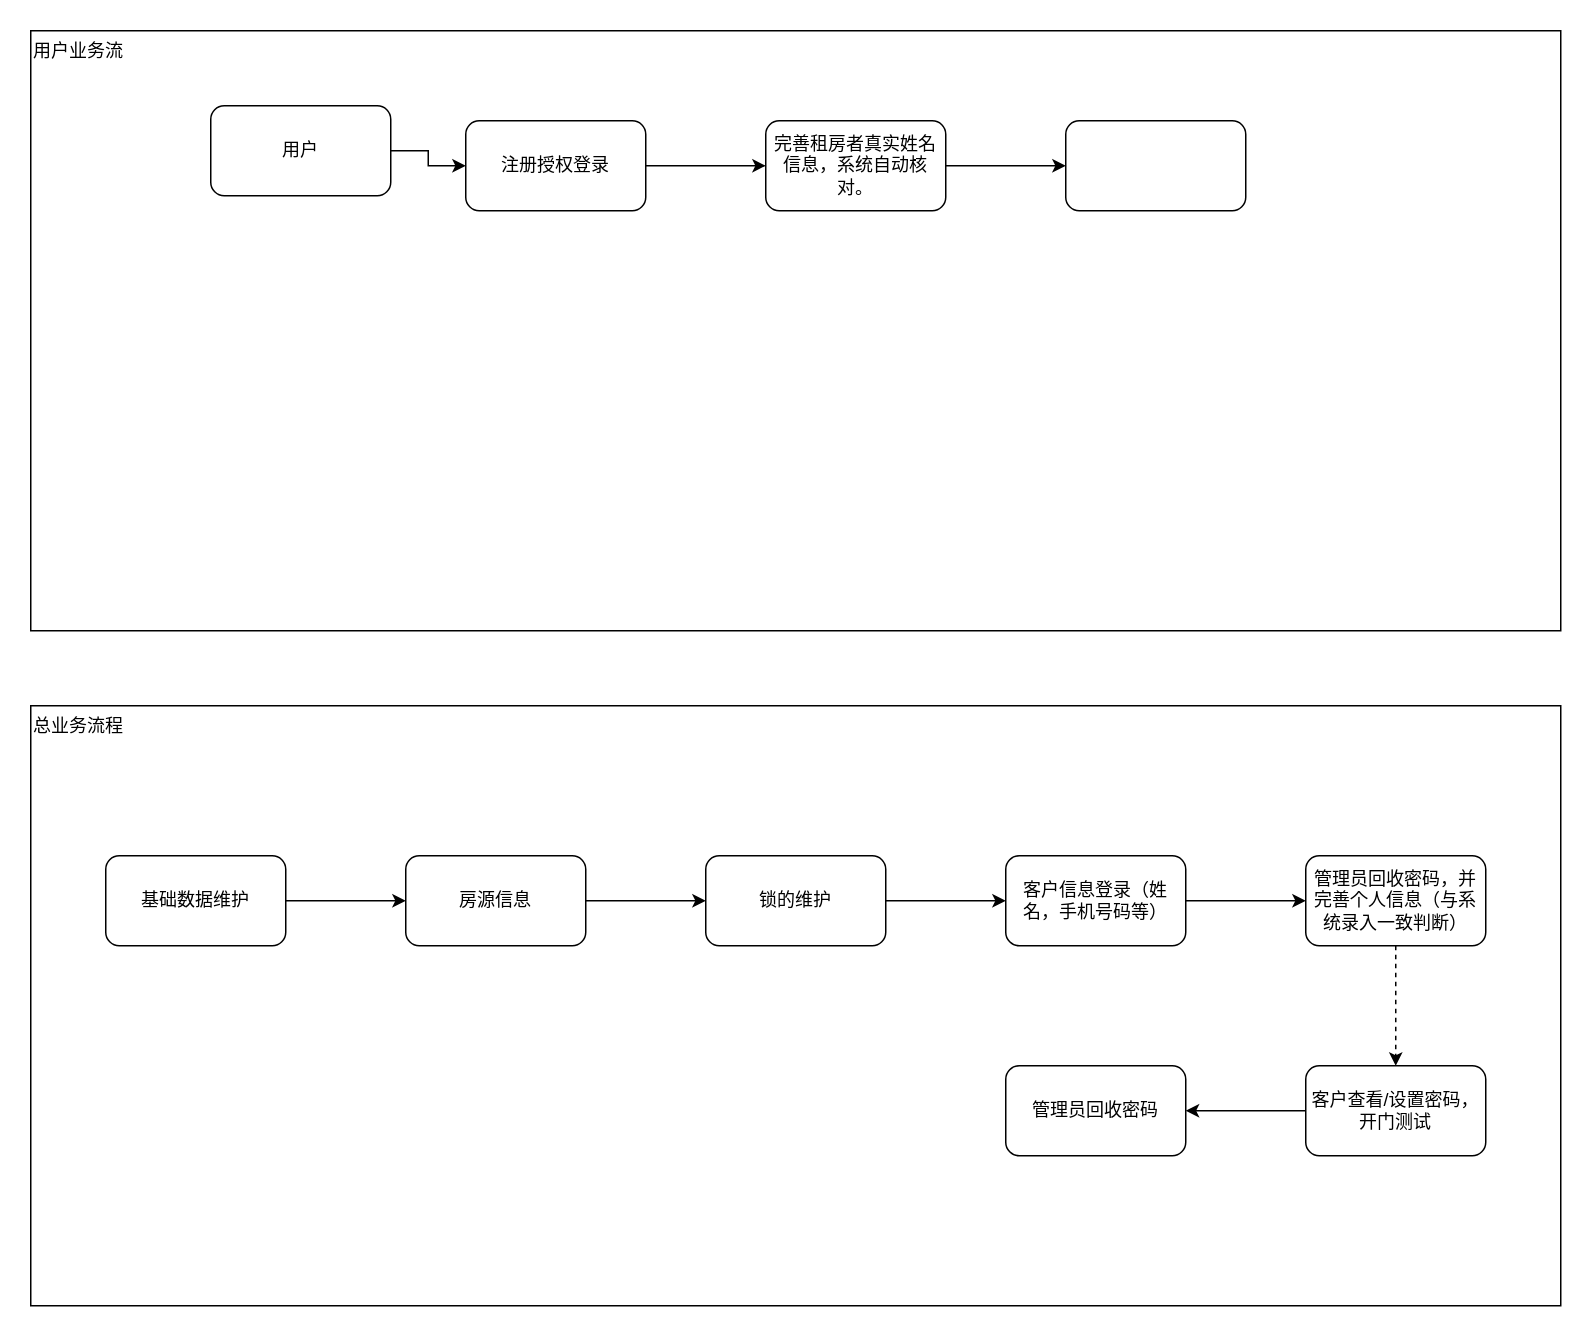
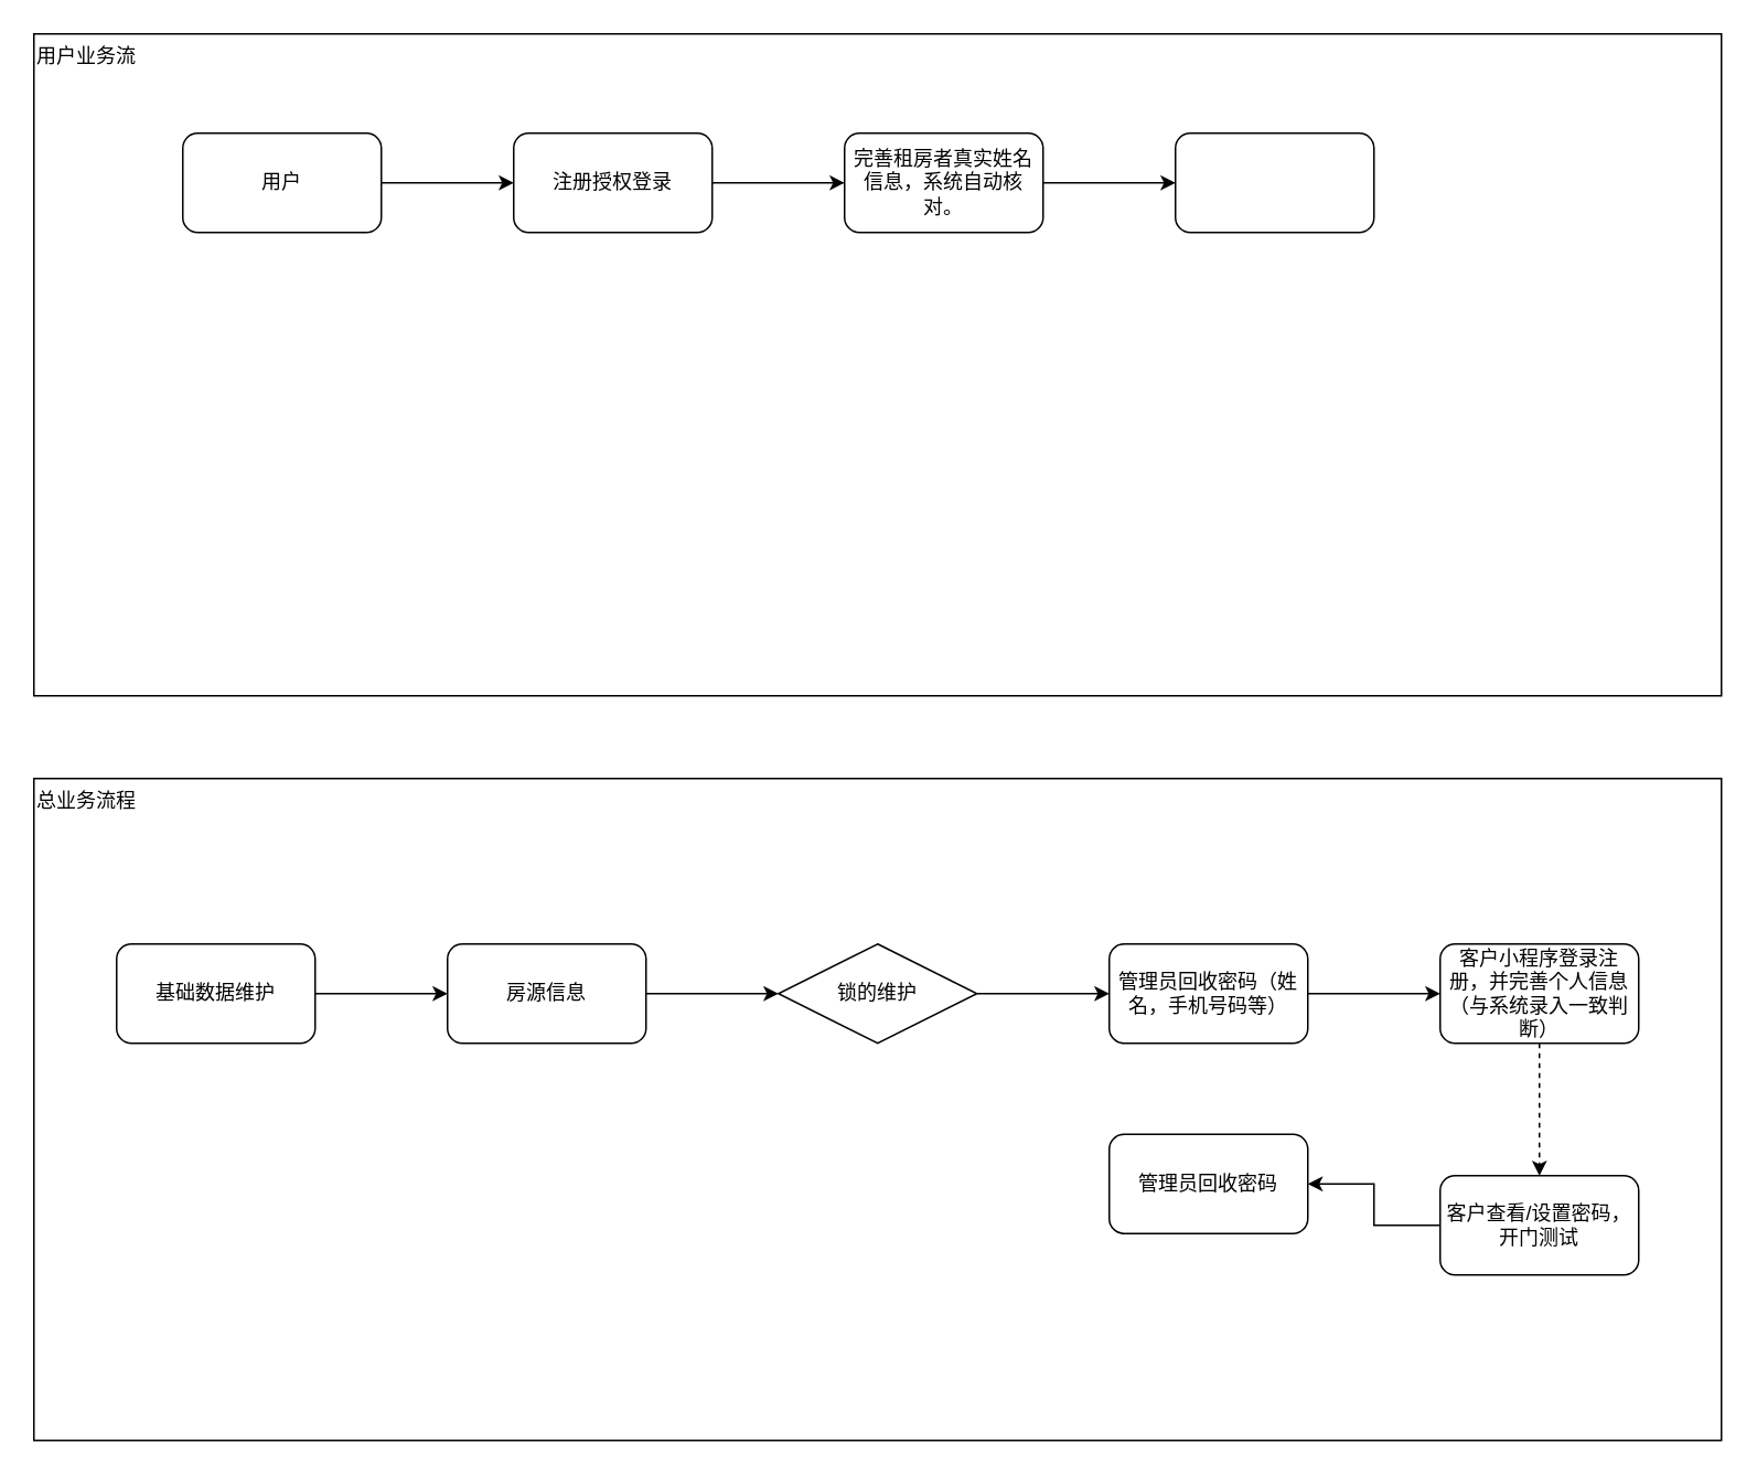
  <mxCell id="0" />
  <mxCell id="1" parent="0" />
  <mxCell id="2" value="总业务流程" style="rounded=0;whiteSpace=wrap;html=1;align=left;verticalAlign=top;movable=1;resizable=1;rotatable=1;deletable=1;editable=1;connectable=1;" parent="1" vertex="1"><mxGeometry x="20" y="470" width="1020" height="400" as="geometry" /></mxCell>
  <mxCell id="3" value="用户业务流" style="rounded=0;whiteSpace=wrap;html=1;align=left;verticalAlign=top;movable=0;resizable=0;rotatable=0;deletable=0;editable=0;connectable=0;" parent="1" vertex="1"><mxGeometry x="20" y="20" width="1020" height="400" as="geometry" /></mxCell>
  <mxCell id="4" value="" style="edgeStyle=orthogonalEdgeStyle;rounded=0;orthogonalLoop=1;jettySize=auto;html=1;" parent="1" source="5" target="9" edge="1"><mxGeometry relative="1" as="geometry" /></mxCell>
- <mxCell id="5" value="用户" style="rounded=1;whiteSpace=wrap;html=1;" parent="1" vertex="1"><mxGeometry x="140" y="70" width="120" height="60" as="geometry" /></mxCell>
+ <mxCell id="5" value="用户" style="rounded=1;whiteSpace=wrap;html=1;" parent="1" vertex="1"><mxGeometry x="110" y="80" width="120" height="60" as="geometry" /></mxCell>
  <mxCell id="6" value="" style="edgeStyle=orthogonalEdgeStyle;rounded=0;orthogonalLoop=1;jettySize=auto;html=1;" parent="1" source="7" target="14" edge="1"><mxGeometry relative="1" as="geometry" /></mxCell>
  <mxCell id="7" value="基础数据维护" style="rounded=1;whiteSpace=wrap;html=1;" parent="1" vertex="1"><mxGeometry x="70" y="570" width="120" height="60" as="geometry" /></mxCell>
  <mxCell id="8" value="" style="edgeStyle=orthogonalEdgeStyle;rounded=0;orthogonalLoop=1;jettySize=auto;html=1;" parent="1" source="9" target="11" edge="1"><mxGeometry relative="1" as="geometry" /></mxCell>
  <mxCell id="9" value="注册授权登录" style="rounded=1;whiteSpace=wrap;html=1;" parent="1" vertex="1"><mxGeometry x="310" y="80" width="120" height="60" as="geometry" /></mxCell>
  <mxCell id="10" value="" style="edgeStyle=orthogonalEdgeStyle;rounded=0;orthogonalLoop=1;jettySize=auto;html=1;" parent="1" source="11" target="12" edge="1"><mxGeometry relative="1" as="geometry" /></mxCell>
  <mxCell id="11" value="完善租房者真实姓名信息，系统自动核对。" style="rounded=1;whiteSpace=wrap;html=1;" parent="1" vertex="1"><mxGeometry x="510" y="80" width="120" height="60" as="geometry" /></mxCell>
  <mxCell id="12" value="" style="whiteSpace=wrap;html=1;rounded=1;" parent="1" vertex="1"><mxGeometry x="710" y="80" width="120" height="60" as="geometry" /></mxCell>
  <mxCell id="13" value="" style="edgeStyle=orthogonalEdgeStyle;rounded=0;orthogonalLoop=1;jettySize=auto;html=1;" parent="1" source="14" target="16" edge="1"><mxGeometry relative="1" as="geometry" /></mxCell>
  <mxCell id="14" value="房源信息" style="whiteSpace=wrap;html=1;rounded=1;" parent="1" vertex="1"><mxGeometry x="270" y="570" width="120" height="60" as="geometry" /></mxCell>
  <mxCell id="15" value="" style="edgeStyle=orthogonalEdgeStyle;rounded=0;orthogonalLoop=1;jettySize=auto;html=1;" parent="1" source="16" target="18" edge="1"><mxGeometry relative="1" as="geometry" /></mxCell>
- <mxCell id="16" value="锁的维护" style="whiteSpace=wrap;html=1;rounded=1;" parent="1" vertex="1"><mxGeometry x="470" y="570" width="120" height="60" as="geometry" /></mxCell>
+ <mxCell id="16" value="锁的维护" style="rhombus;whiteSpace=wrap;html=1;" parent="1" vertex="1"><mxGeometry x="470" y="570" width="120" height="60" as="geometry" /></mxCell>
  <mxCell id="17" value="" style="edgeStyle=orthogonalEdgeStyle;rounded=0;orthogonalLoop=1;jettySize=auto;html=1;" parent="1" source="18" target="20" edge="1"><mxGeometry relative="1" as="geometry" /></mxCell>
- <mxCell id="18" value="客户信息登录（姓名，手机号码等）" style="whiteSpace=wrap;html=1;rounded=1;" parent="1" vertex="1"><mxGeometry x="670" y="570" width="120" height="60" as="geometry" /></mxCell>
+ <mxCell id="18" value="管理员回收密码（姓名，手机号码等）" style="whiteSpace=wrap;html=1;rounded=1;" parent="1" vertex="1"><mxGeometry x="670" y="570" width="120" height="60" as="geometry" /></mxCell>
  <mxCell id="19" value="" style="edgeStyle=orthogonalEdgeStyle;rounded=0;orthogonalLoop=1;jettySize=auto;html=1;dashed=1;" parent="1" source="20" target="22" edge="1"><mxGeometry relative="1" as="geometry" /></mxCell>
- <mxCell id="20" value="管理员回收密码，并完善个人信息（与系统录入一致判断）" style="whiteSpace=wrap;html=1;rounded=1;" parent="1" vertex="1"><mxGeometry x="870" y="570" width="120" height="60" as="geometry" /></mxCell>
+ <mxCell id="20" value="客户小程序登录注册，并完善个人信息（与系统录入一致判断）" style="whiteSpace=wrap;html=1;rounded=1;" parent="1" vertex="1"><mxGeometry x="870" y="570" width="120" height="60" as="geometry" /></mxCell>
  <mxCell id="21" value="" style="edgeStyle=orthogonalEdgeStyle;rounded=0;orthogonalLoop=1;jettySize=auto;html=1;" parent="1" source="22" target="23" edge="1"><mxGeometry relative="1" as="geometry" /></mxCell>
  <mxCell id="22" value="客户查看/设置密码，&lt;br&gt;开门测试" style="whiteSpace=wrap;html=1;rounded=1;" parent="1" vertex="1"><mxGeometry x="870" y="710" width="120" height="60" as="geometry" /></mxCell>
- <mxCell id="23" value="管理员回收密码" style="whiteSpace=wrap;html=1;rounded=1;" parent="1" vertex="1"><mxGeometry x="670" y="710" width="120" height="60" as="geometry" /></mxCell>
+ <mxCell id="23" value="管理员回收密码" style="whiteSpace=wrap;html=1;rounded=1;" parent="1" vertex="1"><mxGeometry x="670" y="685" width="120" height="60" as="geometry" /></mxCell>
